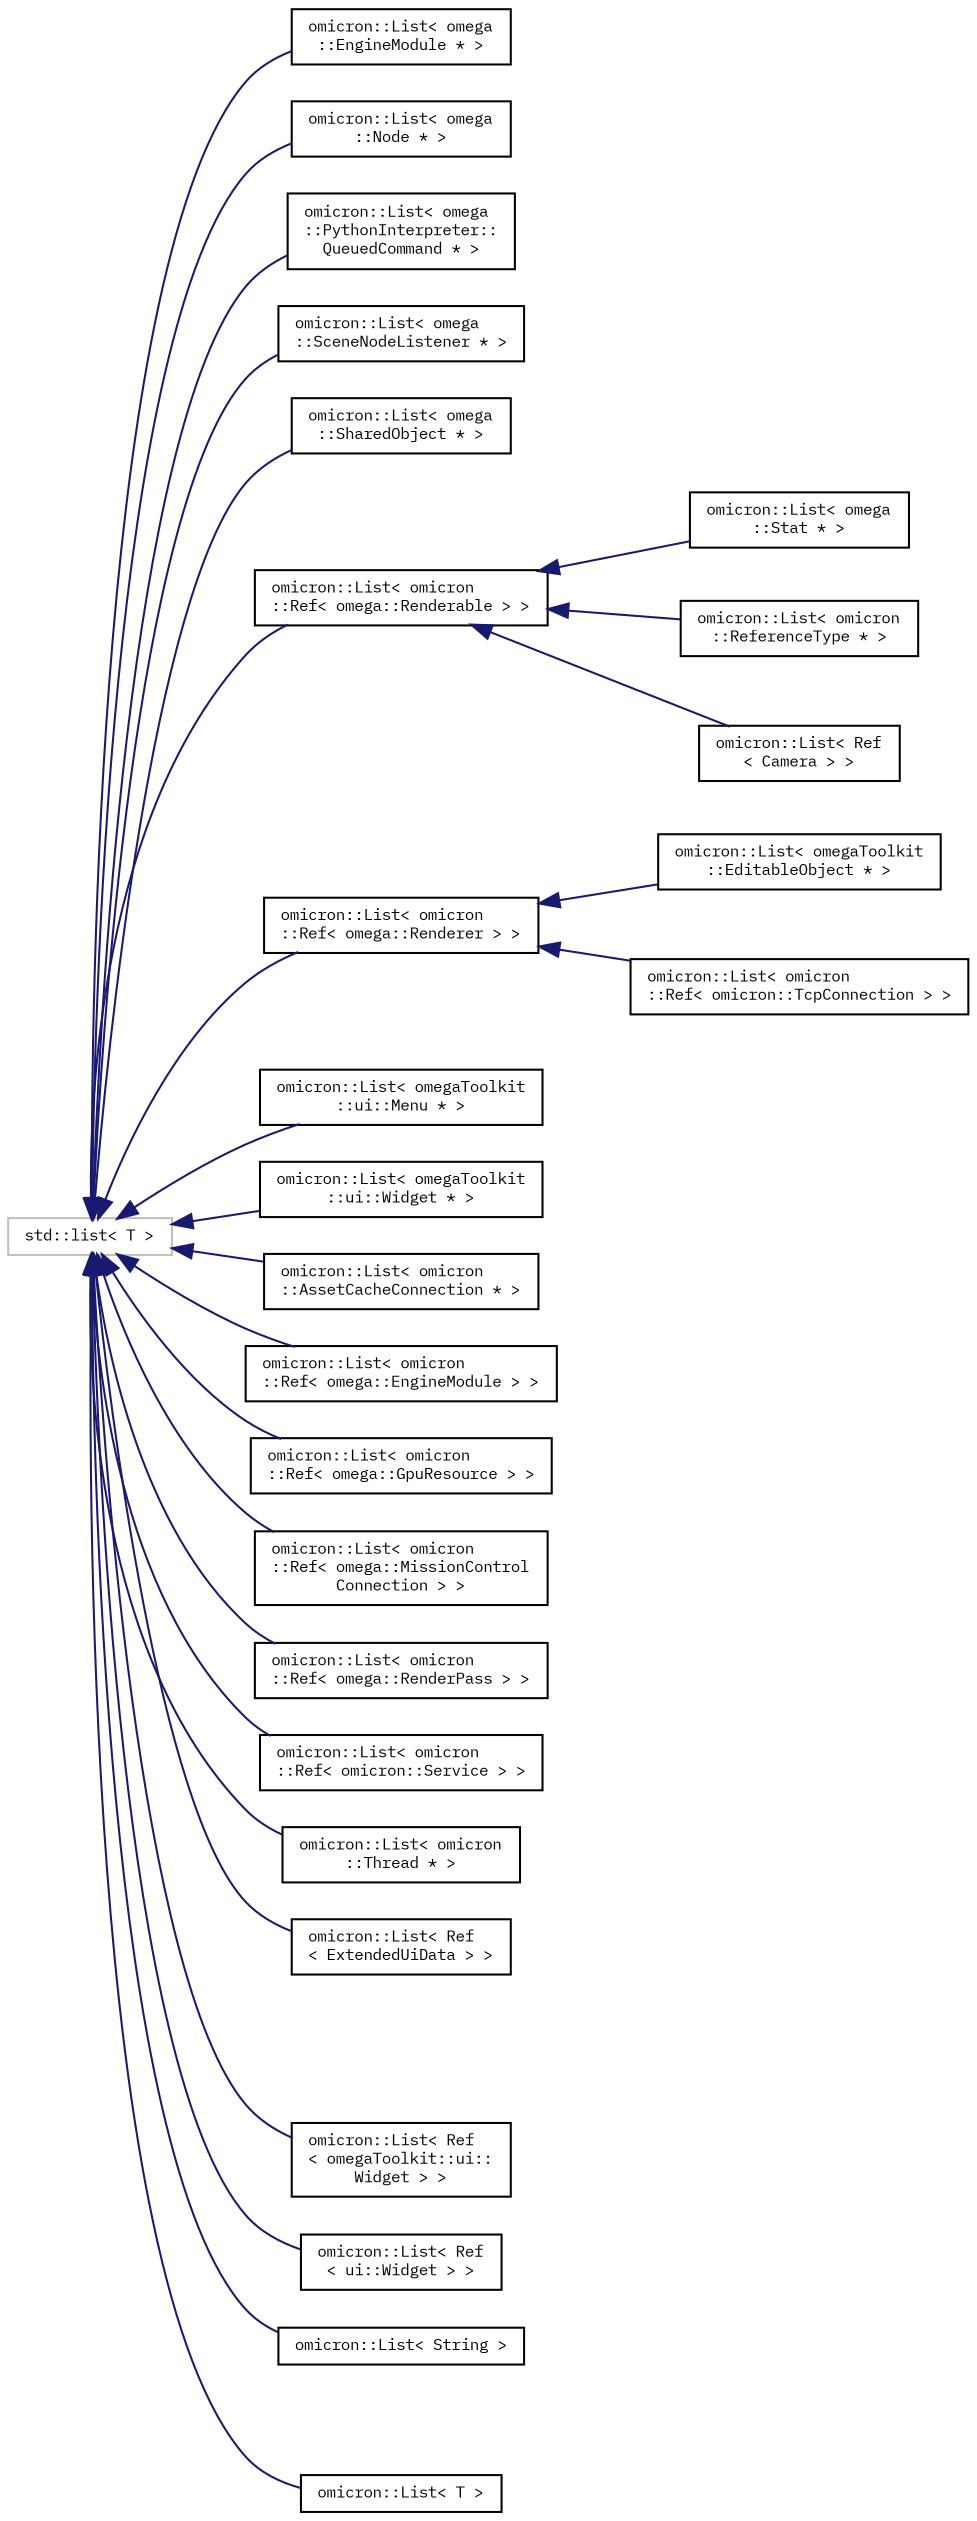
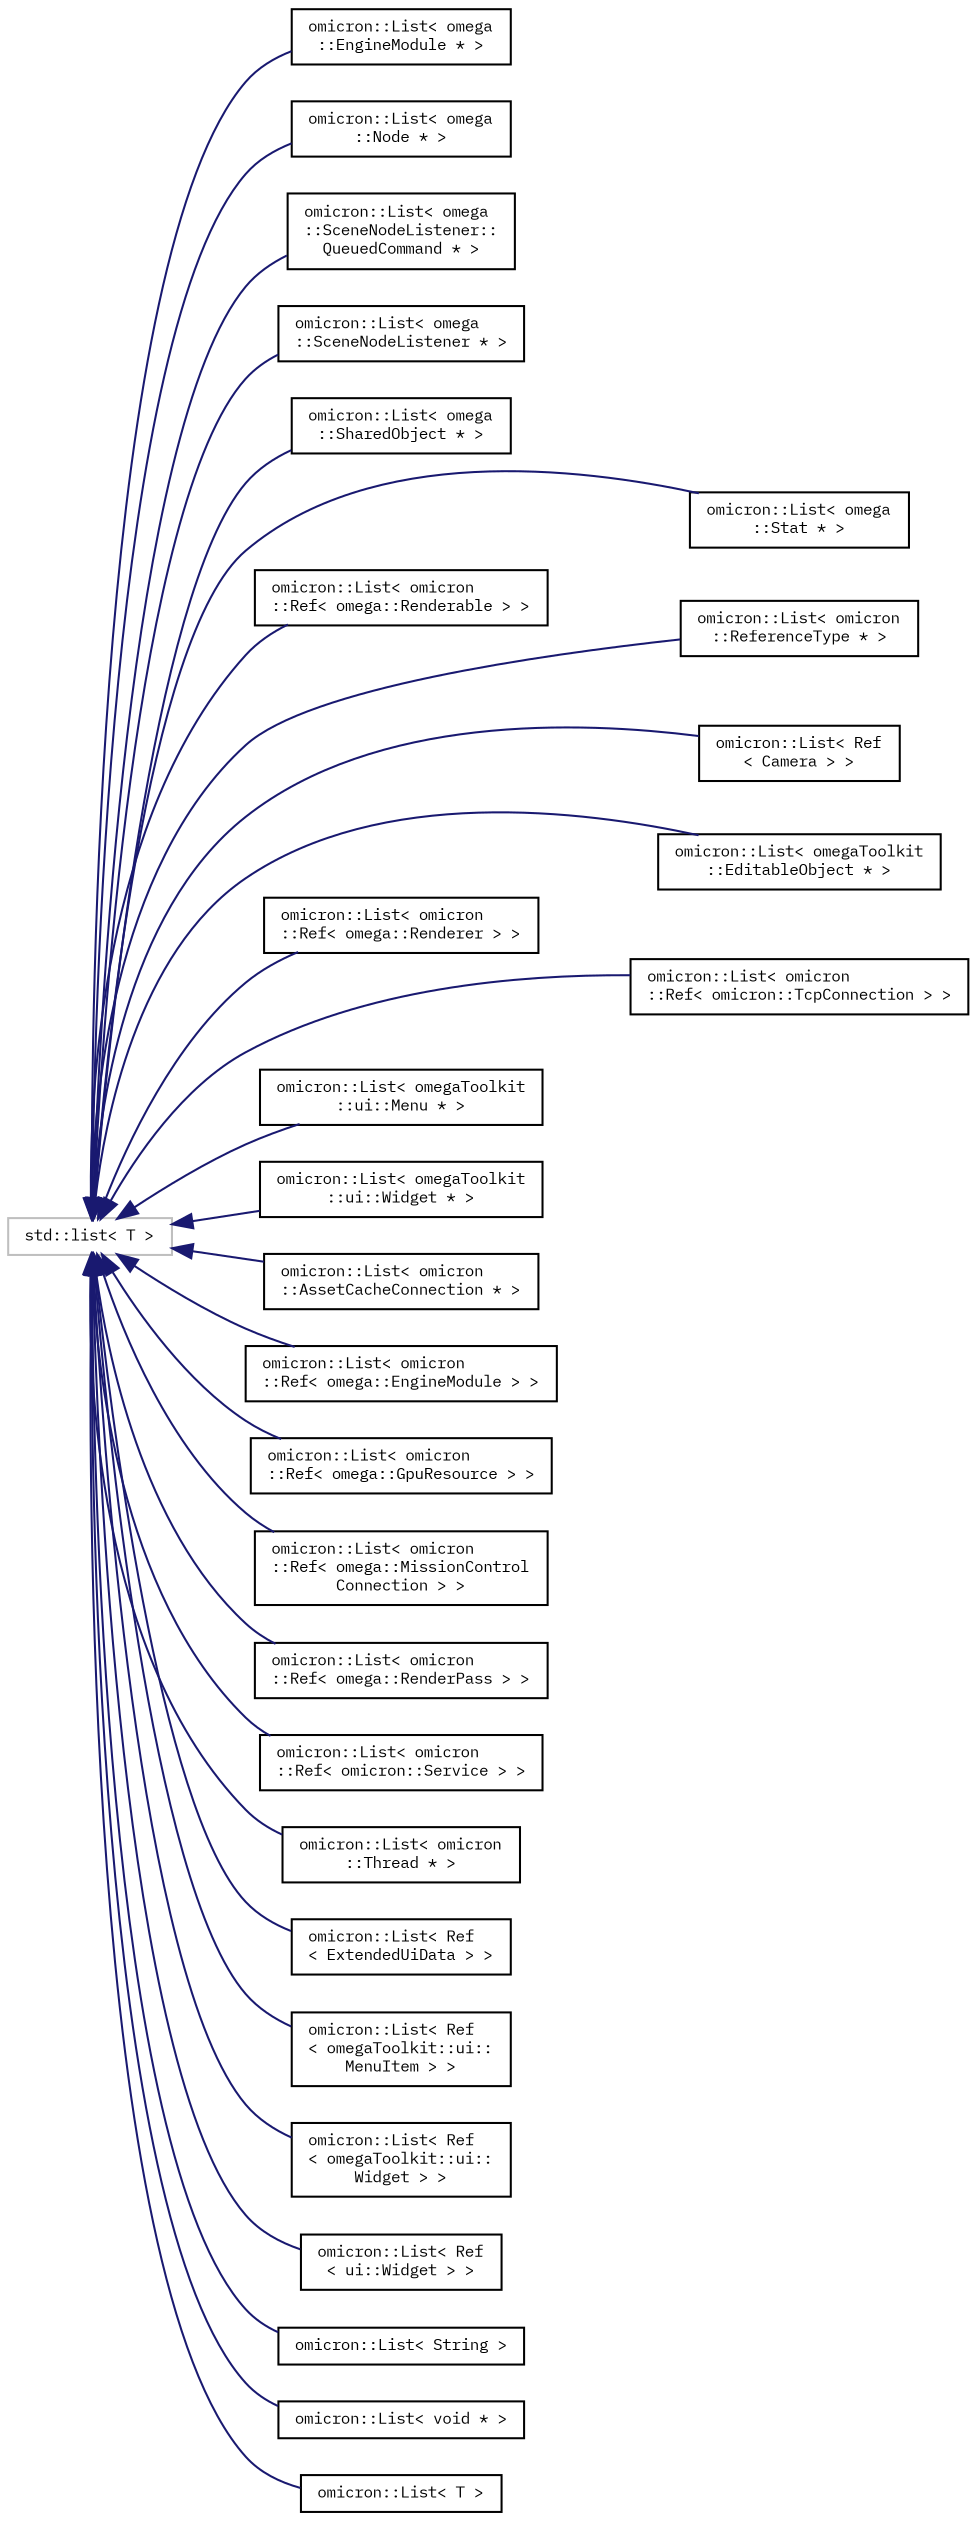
  digraph {
    fontname="IBM Plex Mono"
    rankdir=LR
    node [color=black fontname="IBM Plex Mono" fontsize=8 shape=record]
    edge [color=midnightblue dir=back fontname="IBM Plex Mono" fontsize=8 labelfontname="FreeSans.ttf" labelfontsize=8 style=solid]
    n1 [color=grey75 height=0.2 label="std::list\< T \>" width=0.4]
    n2 [height=0.2 label="omicron::List\< omega\l::EngineModule * \>" width=0.4]
    n3 [height=0.2 label="omicron::List\< omega\l::Node * \>" width=0.4]
-   n4 [height=0.2 label="omicron::List\< omega\l::PythonInterpreter::\lQueuedCommand * \>" width=0.4]
+   n4 [height=0.2 label="omicron::List\< omega\l::SceneNodeListener::\lQueuedCommand * \>" width=0.4]
    n5 [height=0.2 label="omicron::List\< omega\l::SceneNodeListener * \>" width=0.4]
    n6 [height=0.2 label="omicron::List\< omega\l::SharedObject * \>" width=0.4]
    n7 [height=0.2 label="omicron::List\< omega\l::Stat * \>" width=0.4]
    n8 [height=0.2 label="omicron::List\< omegaToolkit\l::EditableObject * \>" width=0.4]
    n9 [height=0.2 label="omicron::List\< omegaToolkit\l::ui::Menu * \>" width=0.4]
    n10 [height=0.2 label="omicron::List\< omegaToolkit\l::ui::Widget * \>" width=0.4]
    n11 [height=0.2 label="omicron::List\< omicron\l::AssetCacheConnection * \>" width=0.4]
    n12 [height=0.2 label="omicron::List\< omicron\l::Ref\< omega::EngineModule \> \>" width=0.4]
    n13 [height=0.2 label="omicron::List\< omicron\l::Ref\< omega::GpuResource \> \>" width=0.4]
    n14 [height=0.2 label="omicron::List\< omicron\l::Ref\< omega::MissionControl\lConnection \> \>" width=0.4]
    n15 [height=0.2 label="omicron::List\< omicron\l::Ref\< omega::Renderable \> \>" width=0.4]
    n16 [height=0.2 label="omicron::List\< omicron\l::Ref\< omega::Renderer \> \>" width=0.4]
    n17 [height=0.2 label="omicron::List\< omicron\l::Ref\< omega::RenderPass \> \>" width=0.4]
    n18 [height=0.2 label="omicron::List\< omicron\l::Ref\< omicron::Service \> \>" width=0.4]
    n19 [height=0.2 label="omicron::List\< omicron\l::Ref\< omicron::TcpConnection \> \>" width=0.4]
    n20 [height=0.2 label="omicron::List\< omicron\l::ReferenceType * \>" width=0.4]
    n21 [height=0.2 label="omicron::List\< omicron\l::Thread * \>" width=0.4]
    n22 [height=0.2 label="omicron::List\< Ref\l\< Camera \> \>" width=0.4]
    n23 [height=0.2 label="omicron::List\< Ref\l\< ExtendedUiData \> \>" width=0.4]
+   n24 [height=0.2 label="omicron::List\< Ref\l\< omegaToolkit::ui::\lMenuItem \> \>" width=0.4]
    n25 [height=0.2 label="omicron::List\< Ref\l\< omegaToolkit::ui::\lWidget \> \>" width=0.4]
    n26 [height=0.2 label="omicron::List\< Ref\l\< ui::Widget \> \>" width=0.4]
    n27 [height=0.2 label="omicron::List\< String \>" width=0.4]
+   n28 [height=0.2 label="omicron::List\< void * \>" width=0.4]
    n29 [height=0.2 label="omicron::List\< T \>" width=0.4]
    n1 -> n2
    n1 -> n3
    n1 -> n4
    n1 -> n5
    n1 -> n6
-   n15 -> n7
-   n16 -> n8
+   n1 -> n7
+   n1 -> n8
    n1 -> n9
    n1 -> n10
    n1 -> n11
    n1 -> n12
    n1 -> n13
    n1 -> n14
    n1 -> n15
    n1 -> n16
    n1 -> n17
    n1 -> n18
-   n16 -> n19
-   n15 -> n20
+   n1 -> n19
+   n1 -> n20
    n1 -> n21
-   n15 -> n22
+   n1 -> n22
    n1 -> n23
+   n1 -> n24
    n1 -> n25
    n1 -> n26
    n1 -> n27
+   n1 -> n28
    n1 -> n29
  }
